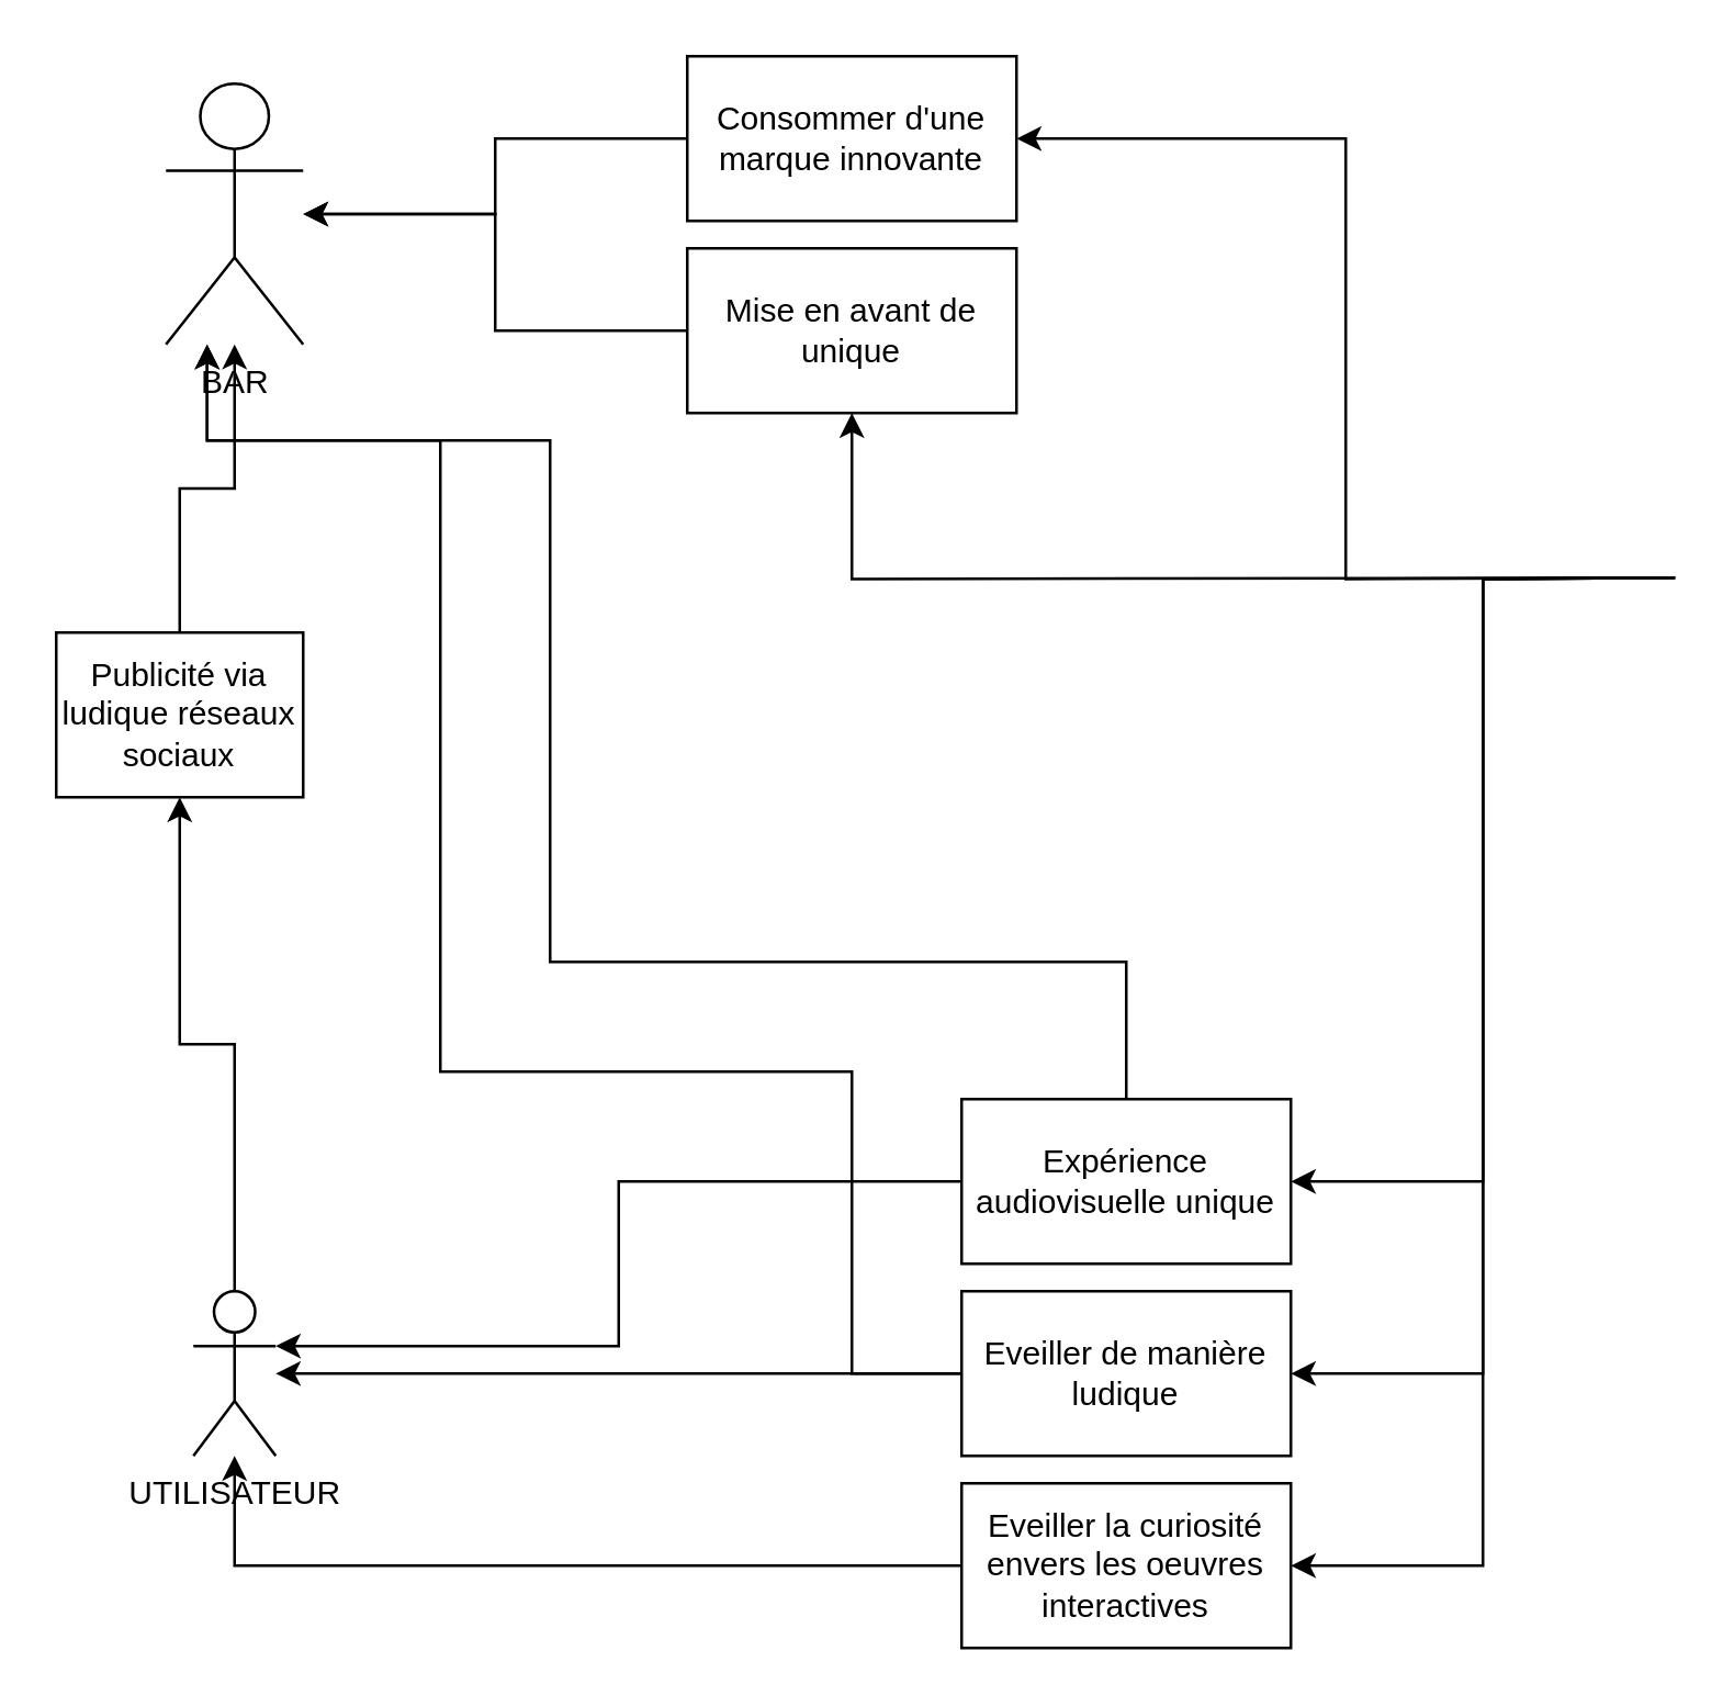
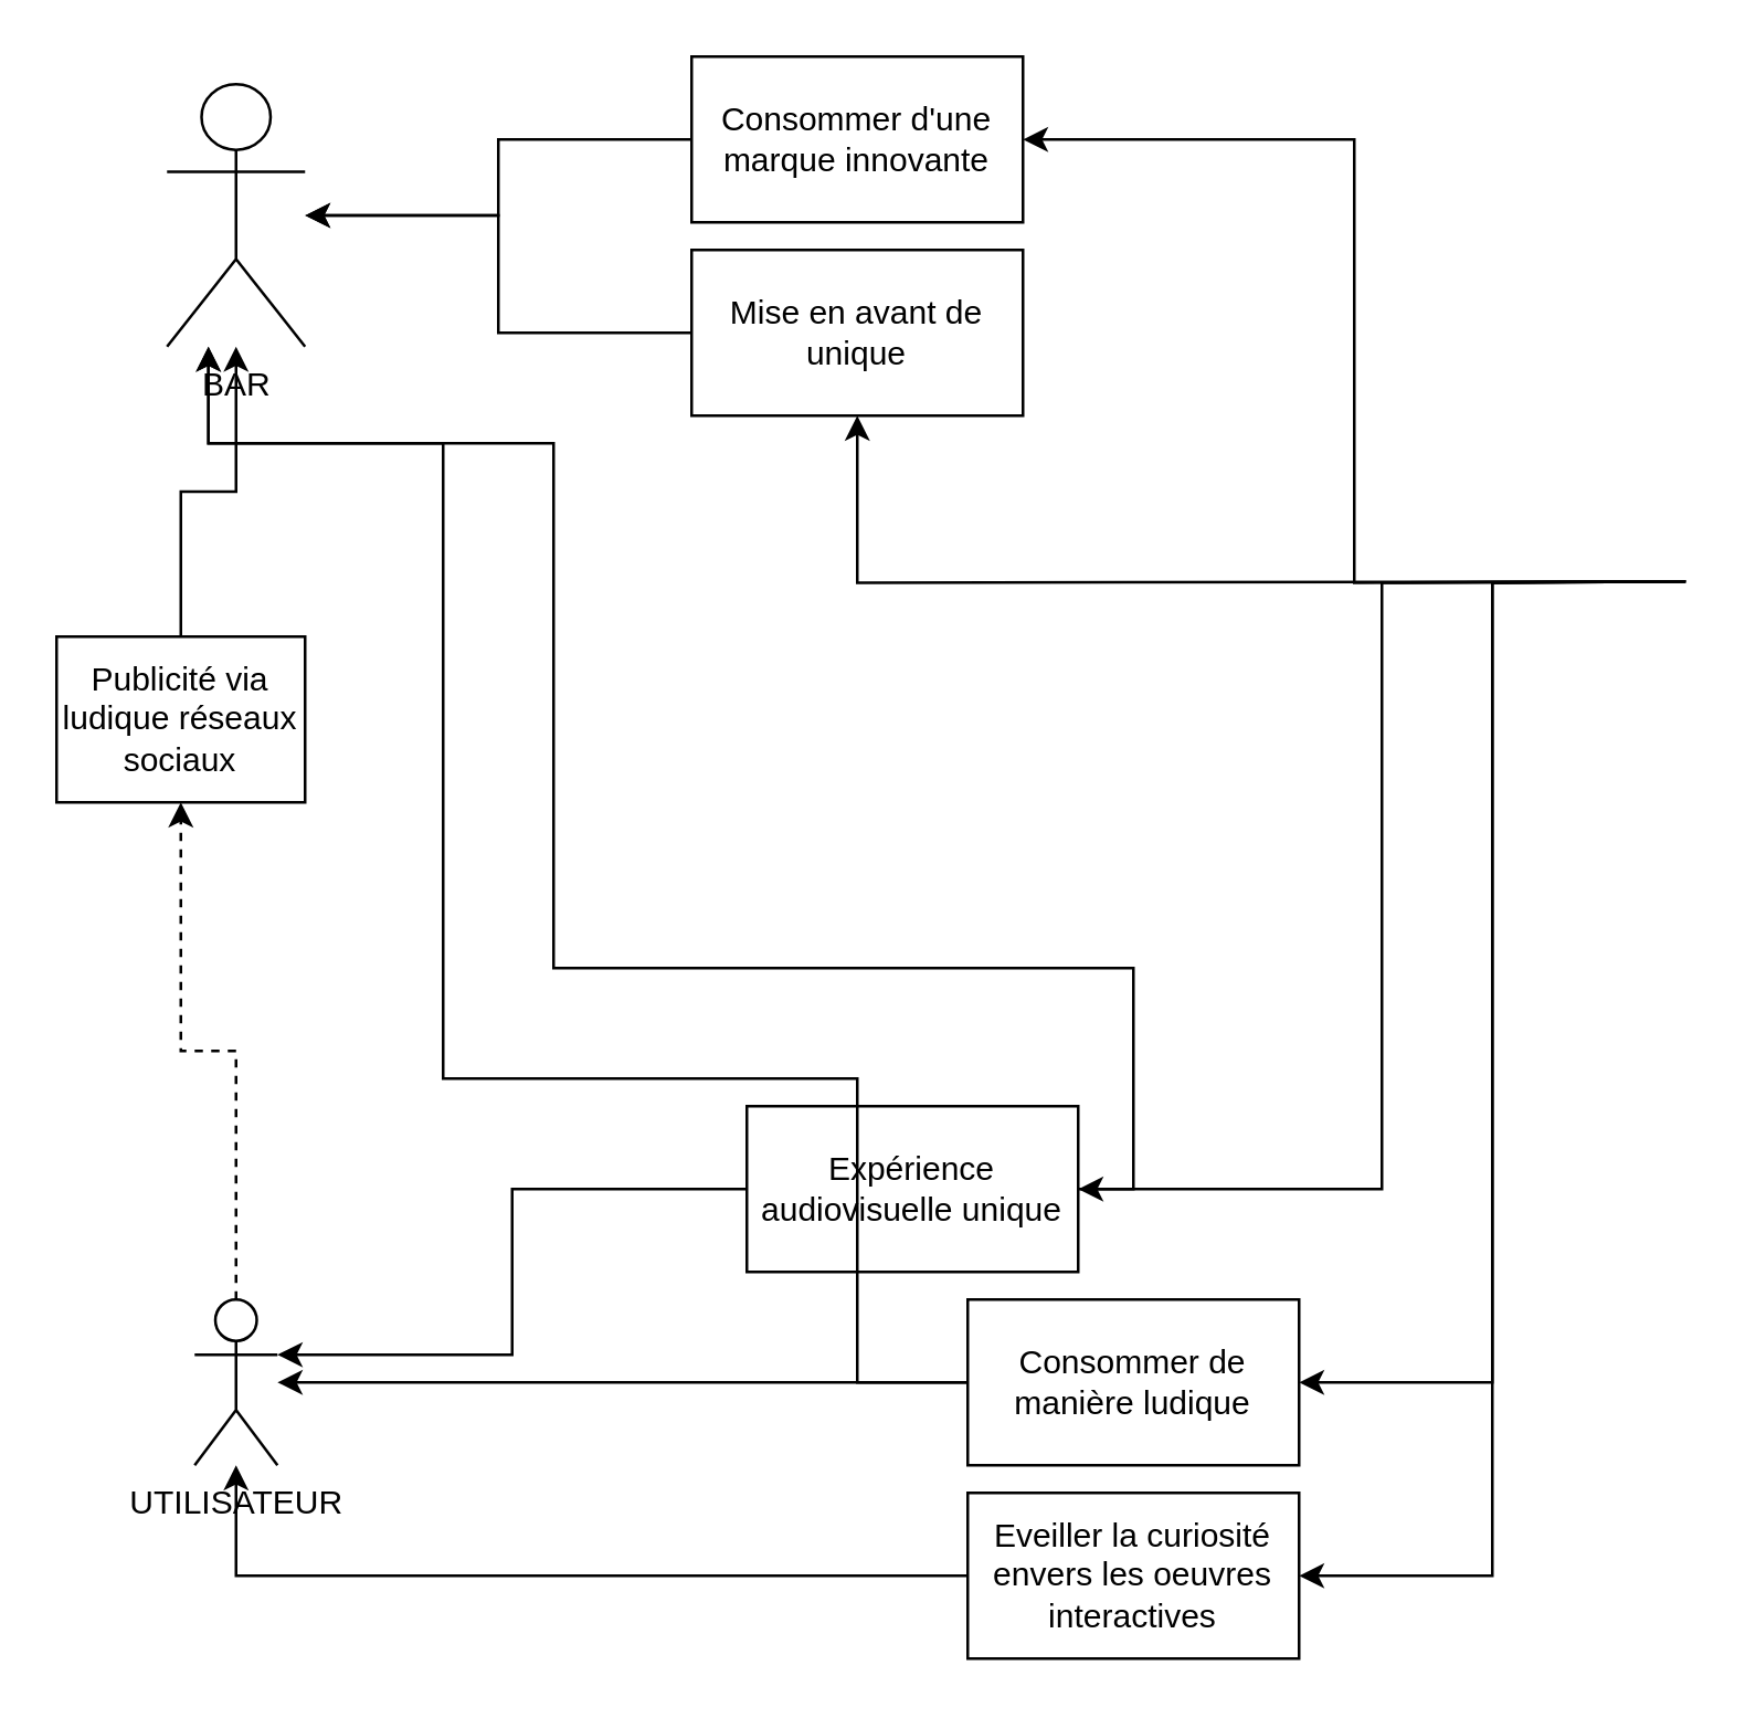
  <mxCell id="0" />
  <mxCell id="1" parent="0" />
  <mxCell id="2" style="edgeStyle=orthogonalEdgeStyle;rounded=0;orthogonalLoop=1;jettySize=auto;html=1;entryX=1;entryY=0.5;entryDx=0;entryDy=0;" parent="1" target="12" edge="1"><mxGeometry relative="1" as="geometry"><mxPoint x="610" y="210" as="sourcePoint" /></mxGeometry></mxCell>
  <mxCell id="3" style="edgeStyle=orthogonalEdgeStyle;rounded=0;orthogonalLoop=1;jettySize=auto;html=1;entryX=1;entryY=0.5;entryDx=0;entryDy=0;" parent="1" target="15" edge="1"><mxGeometry relative="1" as="geometry"><mxPoint x="610" y="210" as="sourcePoint" /></mxGeometry></mxCell>
  <mxCell id="4" style="edgeStyle=orthogonalEdgeStyle;rounded=0;orthogonalLoop=1;jettySize=auto;html=1;entryX=1;entryY=0.5;entryDx=0;entryDy=0;" parent="1" target="17" edge="1"><mxGeometry relative="1" as="geometry"><mxPoint x="610" y="210" as="sourcePoint" /></mxGeometry></mxCell>
  <mxCell id="5" style="edgeStyle=orthogonalEdgeStyle;rounded=0;orthogonalLoop=1;jettySize=auto;html=1;entryX=1;entryY=0.5;entryDx=0;entryDy=0;" parent="1" target="21" edge="1"><mxGeometry relative="1" as="geometry"><mxPoint x="610" y="210" as="sourcePoint" /></mxGeometry></mxCell>
  <mxCell id="6" style="edgeStyle=orthogonalEdgeStyle;rounded=0;orthogonalLoop=1;jettySize=auto;html=1;" parent="1" target="23" edge="1"><mxGeometry relative="1" as="geometry"><mxPoint x="610" y="210" as="sourcePoint" /></mxGeometry></mxCell>
  <mxCell id="7" value="BAR" style="shape=umlActor;verticalLabelPosition=bottom;verticalAlign=top;html=1;outlineConnect=0;" parent="1" vertex="1"><mxGeometry x="60" y="30" width="50" height="95" as="geometry" /></mxCell>
- <mxCell id="8" style="edgeStyle=orthogonalEdgeStyle;rounded=0;orthogonalLoop=1;jettySize=auto;html=1;" parent="1" source="9" target="19" edge="1"><mxGeometry relative="1" as="geometry" /></mxCell>
+ <mxCell id="8" style="edgeStyle=orthogonalEdgeStyle;rounded=0;orthogonalLoop=1;jettySize=auto;html=1;dashed=1;" parent="1" source="9" target="19" edge="1"><mxGeometry relative="1" as="geometry" /></mxCell>
  <mxCell id="9" value="UTILISATEUR" style="shape=umlActor;verticalLabelPosition=bottom;verticalAlign=top;html=1;outlineConnect=0;" parent="1" vertex="1"><mxGeometry x="70" y="470" width="30" height="60" as="geometry" /></mxCell>
  <mxCell id="10" style="edgeStyle=orthogonalEdgeStyle;rounded=0;orthogonalLoop=1;jettySize=auto;html=1;entryX=1;entryY=0.333;entryDx=0;entryDy=0;entryPerimeter=0;" parent="1" source="12" target="9" edge="1"><mxGeometry relative="1" as="geometry"><mxPoint x="260" y="510" as="targetPoint" /></mxGeometry></mxCell>
  <mxCell id="11" style="edgeStyle=orthogonalEdgeStyle;rounded=0;orthogonalLoop=1;jettySize=auto;html=1;" parent="1" source="12" target="7" edge="1"><mxGeometry relative="1" as="geometry"><mxPoint x="160" y="140" as="targetPoint" /><Array as="points"><mxPoint x="410" y="350" /><mxPoint x="200" y="350" /><mxPoint x="200" y="160" /><mxPoint x="75" y="160" /></Array></mxGeometry></mxCell>
- <mxCell id="12" value="Expérience audiovisuelle unique" style="rounded=0;whiteSpace=wrap;html=1;" parent="1" vertex="1"><mxGeometry x="350" y="400" width="120" height="60" as="geometry" /></mxCell>
+ <mxCell id="12" value="Expérience audiovisuelle unique" style="rounded=0;whiteSpace=wrap;html=1;" parent="1" vertex="1"><mxGeometry x="270" y="400" width="120" height="60" as="geometry" /></mxCell>
  <mxCell id="13" style="edgeStyle=orthogonalEdgeStyle;rounded=0;orthogonalLoop=1;jettySize=auto;html=1;" parent="1" source="15" target="9" edge="1"><mxGeometry relative="1" as="geometry" /></mxCell>
  <mxCell id="14" style="edgeStyle=orthogonalEdgeStyle;rounded=0;orthogonalLoop=1;jettySize=auto;html=1;exitX=0;exitY=0.5;exitDx=0;exitDy=0;" parent="1" source="15" target="7" edge="1"><mxGeometry relative="1" as="geometry"><Array as="points"><mxPoint x="310" y="500" /><mxPoint x="310" y="390" /><mxPoint x="160" y="390" /><mxPoint x="160" y="160" /><mxPoint x="75" y="160" /></Array></mxGeometry></mxCell>
- <mxCell id="15" value="Eveiller de manière ludique" style="rounded=0;whiteSpace=wrap;html=1;" parent="1" vertex="1"><mxGeometry x="350" y="470" width="120" height="60" as="geometry" /></mxCell>
+ <mxCell id="15" value="Consommer de manière ludique" style="rounded=0;whiteSpace=wrap;html=1;" parent="1" vertex="1"><mxGeometry x="350" y="470" width="120" height="60" as="geometry" /></mxCell>
  <mxCell id="16" style="edgeStyle=orthogonalEdgeStyle;rounded=0;orthogonalLoop=1;jettySize=auto;html=1;" parent="1" source="17" target="9" edge="1"><mxGeometry relative="1" as="geometry" /></mxCell>
  <mxCell id="17" value="Eveiller la curiosité envers les oeuvres interactives" style="rounded=0;whiteSpace=wrap;html=1;" parent="1" vertex="1"><mxGeometry x="350" y="540" width="120" height="60" as="geometry" /></mxCell>
  <mxCell id="18" style="edgeStyle=orthogonalEdgeStyle;rounded=0;orthogonalLoop=1;jettySize=auto;html=1;exitX=0.5;exitY=0;exitDx=0;exitDy=0;" parent="1" source="19" target="7" edge="1"><mxGeometry relative="1" as="geometry" /></mxCell>
  <mxCell id="19" value="Publicité via ludique réseaux sociaux" style="rounded=0;whiteSpace=wrap;html=1;" parent="1" vertex="1"><mxGeometry y="230" width="90" height="60" as="geometry" x="20" /></mxCell>
  <mxCell id="20" style="edgeStyle=orthogonalEdgeStyle;rounded=0;orthogonalLoop=1;jettySize=auto;html=1;" parent="1" source="21" target="7" edge="1"><mxGeometry relative="1" as="geometry" /></mxCell>
  <mxCell id="21" value="Consommer d'une marque innovante" style="rounded=0;whiteSpace=wrap;html=1;" parent="1" vertex="1"><mxGeometry x="250" y="20" width="120" height="60" as="geometry" /></mxCell>
  <mxCell id="22" style="edgeStyle=orthogonalEdgeStyle;rounded=0;orthogonalLoop=1;jettySize=auto;html=1;" parent="1" source="23" target="7" edge="1"><mxGeometry relative="1" as="geometry"><mxPoint x="150" y="100" as="targetPoint" /></mxGeometry></mxCell>
  <mxCell id="23" value="Mise en avant de unique" style="rounded=0;whiteSpace=wrap;html=1;" parent="1" vertex="1"><mxGeometry x="250" y="90" width="120" height="60" as="geometry" /></mxCell>
